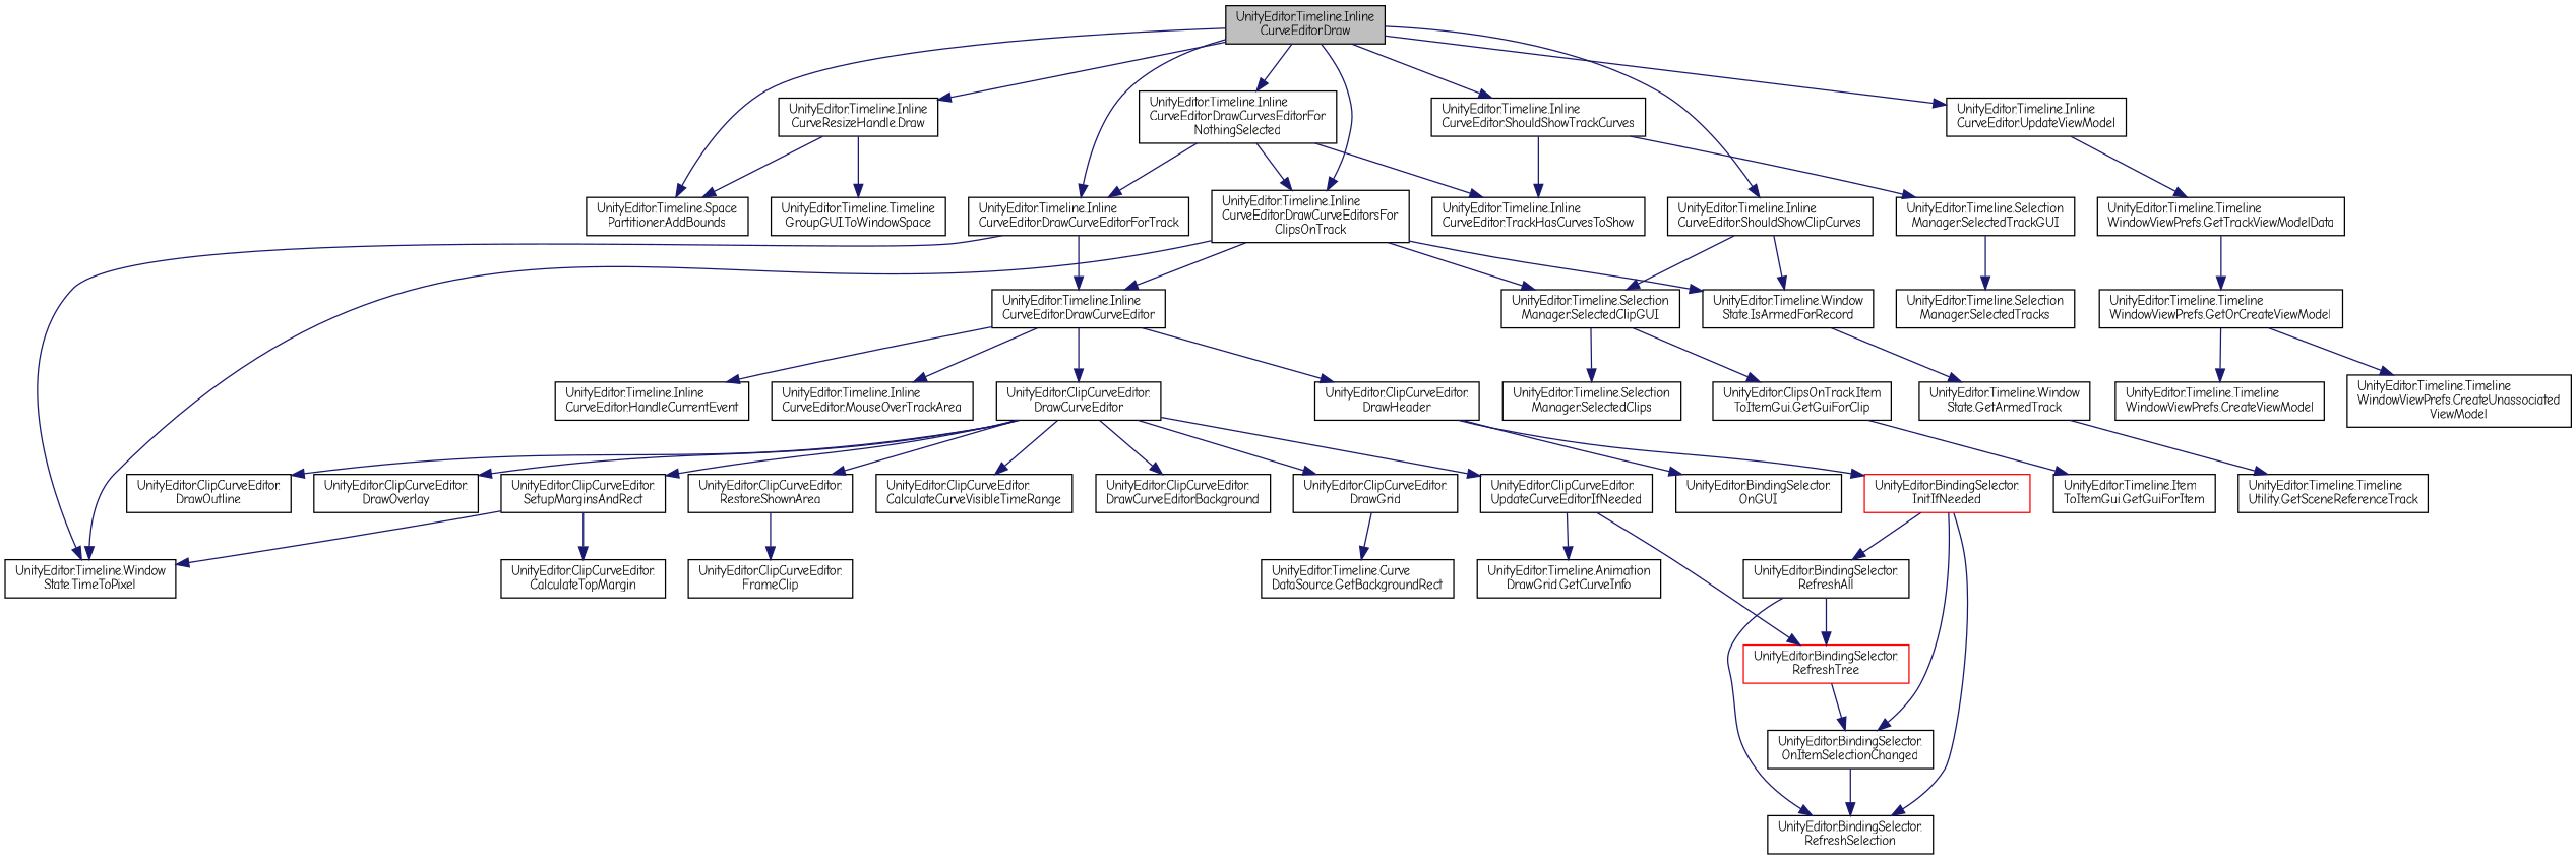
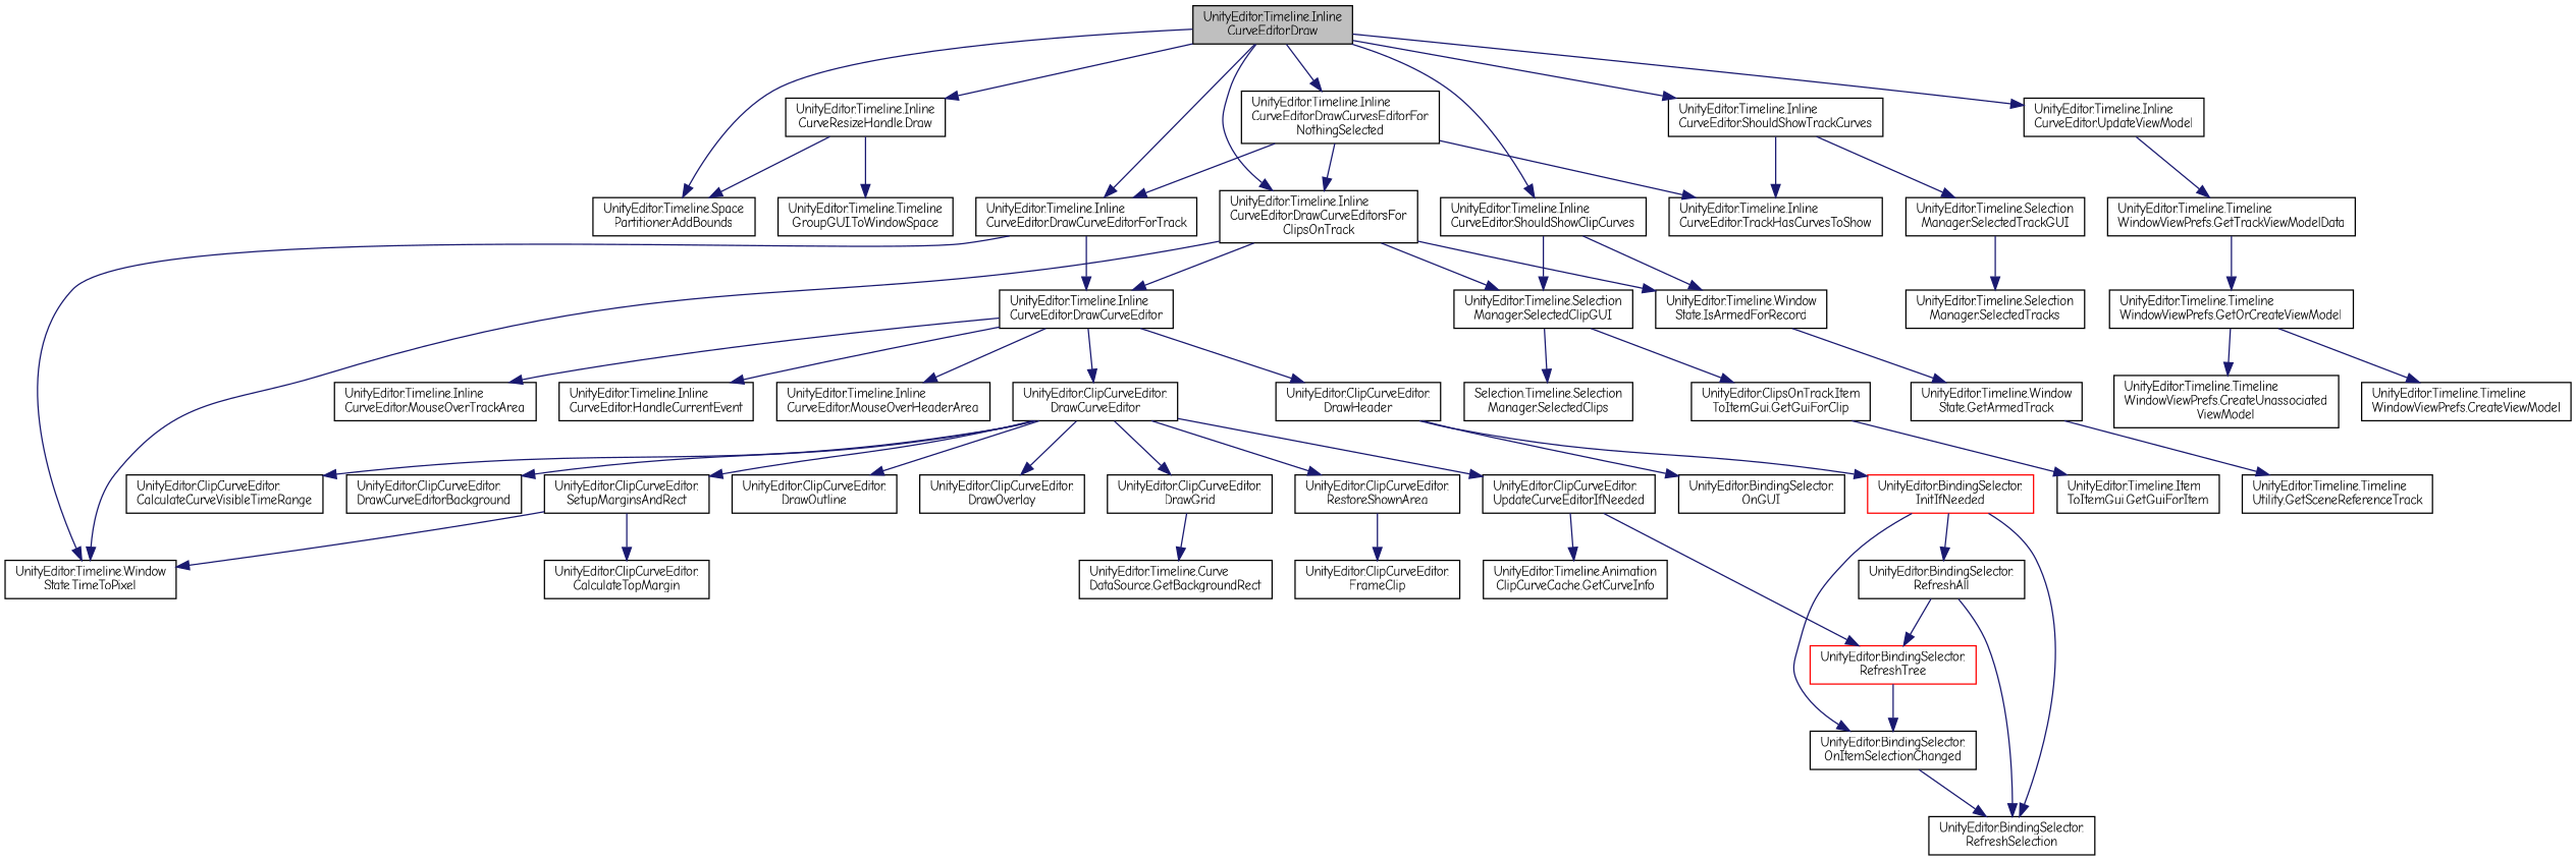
  digraph {
    fontname="Comic Neue"
    rankdir=TB
    node [color=black fillcolor=white fontname="Comic Neue" fontsize=10 shape=record style=filled]
    edge [color=midnightblue fontname="Comic Neue" fontsize=10 labelfontname=Helvetica labelfontsize=10 style=solid]
    n1 [fillcolor=grey75 fontcolor=black height=0.2 label="UnityEditor.Timeline.Inline\lCurveEditor.Draw" width=0.4]
    n2 [height=0.2 label="UnityEditor.Timeline.Space\lPartitioner.AddBounds" width=0.4]
    n3 [height=0.2 label="UnityEditor.Timeline.Inline\lCurveResizeHandle.Draw" width=0.4]
    n4 [height=0.2 label="UnityEditor.Timeline.Inline\lCurveEditor.DrawCurveEditorForTrack" width=0.4]
    n5 [height=0.2 label="UnityEditor.Timeline.Inline\lCurveEditor.DrawCurveEditorsFor\lClipsOnTrack" width=0.4]
    n6 [height=0.2 label="UnityEditor.Timeline.Inline\lCurveEditor.DrawCurvesEditorFor\lNothingSelected" width=0.4]
    n7 [height=0.2 label="UnityEditor.Timeline.Inline\lCurveEditor.ShouldShowClipCurves" width=0.4]
    n8 [height=0.2 label="UnityEditor.Timeline.Inline\lCurveEditor.ShouldShowTrackCurves" width=0.4]
    n9 [height=0.2 label="UnityEditor.Timeline.Inline\lCurveEditor.UpdateViewModel" width=0.4]
    n10 [height=0.2 label="UnityEditor.Timeline.Timeline\lGroupGUI.ToWindowSpace" width=0.4]
    n11 [height=0.2 label="UnityEditor.Timeline.Inline\lCurveEditor.DrawCurveEditor" width=0.4]
    n12 [height=0.2 label="UnityEditor.Timeline.Window\lState.TimeToPixel" width=0.4]
    n13 [height=0.2 label="UnityEditor.Timeline.Window\lState.IsArmedForRecord" width=0.4]
    n14 [height=0.2 label="UnityEditor.Timeline.Selection\lManager.SelectedClipGUI" width=0.4]
    n15 [height=0.2 label="UnityEditor.Timeline.Inline\lCurveEditor.TrackHasCurvesToShow" width=0.4]
    n16 [height=0.2 label="UnityEditor.Timeline.Selection\lManager.SelectedTrackGUI" width=0.4]
    n17 [height=0.2 label="UnityEditor.Timeline.Timeline\lWindowViewPrefs.GetTrackViewModelData" width=0.4]
    n18 [height=0.2 label="UnityEditor.ClipCurveEditor.\lDrawCurveEditor" width=0.4]
    n19 [height=0.2 label="UnityEditor.ClipCurveEditor.\lDrawHeader" width=0.4]
    n20 [height=0.2 label="UnityEditor.Timeline.Inline\lCurveEditor.HandleCurrentEvent" width=0.4]
+   n21 [height=0.2 label="UnityEditor.Timeline.Inline\lCurveEditor.MouseOverHeaderArea" width=0.4]
    n22 [height=0.2 label="UnityEditor.Timeline.Inline\lCurveEditor.MouseOverTrackArea" width=0.4]
    n23 [height=0.2 label="UnityEditor.ClipCurveEditor.\lCalculateCurveVisibleTimeRange" width=0.4]
    n24 [height=0.2 label="UnityEditor.ClipCurveEditor.\lDrawCurveEditorBackground" width=0.4]
    n25 [height=0.2 label="UnityEditor.ClipCurveEditor.\lDrawGrid" width=0.4]
    n26 [height=0.2 label="UnityEditor.ClipCurveEditor.\lDrawOutline" width=0.4]
    n27 [height=0.2 label="UnityEditor.ClipCurveEditor.\lDrawOverlay" width=0.4]
    n28 [height=0.2 label="UnityEditor.ClipCurveEditor.\lRestoreShownArea" width=0.4]
    n29 [height=0.2 label="UnityEditor.ClipCurveEditor.\lSetupMarginsAndRect" width=0.4]
    n30 [height=0.2 label="UnityEditor.ClipCurveEditor.\lUpdateCurveEditorIfNeeded" width=0.4]
    n31 [color=red height=0.2 label="UnityEditor.BindingSelector.\lInitIfNeeded" width=0.4]
    n32 [height=0.2 label="UnityEditor.BindingSelector.\lOnGUI" width=0.4]
    n33 [height=0.2 label="UnityEditor.Timeline.Curve\lDataSource.GetBackgroundRect" width=0.4]
    n34 [height=0.2 label="UnityEditor.ClipCurveEditor.\lFrameClip" width=0.4]
    n35 [height=0.2 label="UnityEditor.ClipCurveEditor.\lCalculateTopMargin" width=0.4]
-   n36 [height=0.2 label="UnityEditor.Timeline.Animation\lDrawGrid.GetCurveInfo" width=0.4]
+   n36 [height=0.2 label="UnityEditor.Timeline.Animation\lClipCurveCache.GetCurveInfo" width=0.4]
    n37 [color=red height=0.2 label="UnityEditor.BindingSelector.\lRefreshTree" width=0.4]
    n38 [height=0.2 label="UnityEditor.BindingSelector.\lOnItemSelectionChanged" width=0.4]
    n39 [height=0.2 label="UnityEditor.BindingSelector.\lRefreshSelection" width=0.4]
    n40 [height=0.2 label="UnityEditor.BindingSelector.\lRefreshAll" width=0.4]
    n41 [height=0.2 label="UnityEditor.Timeline.Window\lState.GetArmedTrack" width=0.4]
    n42 [height=0.2 label="UnityEditor.ClipsOnTrack.Item\lToItemGui.GetGuiForClip" width=0.4]
-   n43 [height=0.2 label="UnityEditor.Timeline.Selection\lManager.SelectedClips" width=0.4]
+   n43 [height=0.2 label="Selection.Timeline.Selection\lManager.SelectedClips" width=0.4]
    n44 [height=0.2 label="UnityEditor.Timeline.Timeline\lUtility.GetSceneReferenceTrack" width=0.4]
    n45 [height=0.2 label="UnityEditor.Timeline.Item\lToItemGui.GetGuiForItem" width=0.4]
    n46 [height=0.2 label="UnityEditor.Timeline.Selection\lManager.SelectedTracks" width=0.4]
    n47 [height=0.2 label="UnityEditor.Timeline.Timeline\lWindowViewPrefs.GetOrCreateViewModel" width=0.4]
    n48 [height=0.2 label="UnityEditor.Timeline.Timeline\lWindowViewPrefs.CreateUnassociated\lViewModel" width=0.4]
    n49 [height=0.2 label="UnityEditor.Timeline.Timeline\lWindowViewPrefs.CreateViewModel" width=0.4]
    n1 -> n2
    n1 -> n3
    n1 -> n4
    n1 -> n5
    n1 -> n6
    n1 -> n7
    n1 -> n8
    n1 -> n9
    n3 -> n2
    n3 -> n10
    n4 -> n11
    n4 -> n12
    n5 -> n11
    n5 -> n12
    n5 -> n13
    n5 -> n14
    n6 -> n4
    n6 -> n5
    n6 -> n15
    n7 -> n13
    n7 -> n14
    n8 -> n15
    n8 -> n16
    n9 -> n17
    n11 -> n18
    n11 -> n19
    n11 -> n20
+   n11 -> n21
    n11 -> n22
    n13 -> n41
    n14 -> n42
    n14 -> n43
    n16 -> n46
    n17 -> n47
    n18 -> n23
    n18 -> n24
    n18 -> n25
    n18 -> n26
    n18 -> n27
    n18 -> n28
    n18 -> n29
    n18 -> n30
    n19 -> n31
    n19 -> n32
    n25 -> n33
    n28 -> n34
    n29 -> n12
    n29 -> n35
    n30 -> n36
    n30 -> n37
    n31 -> n38
    n31 -> n39
    n31 -> n40
    n37 -> n38
    n38 -> n39
    n40 -> n37
    n40 -> n39
    n41 -> n44
    n42 -> n45
    n47 -> n48
    n47 -> n49
  }
